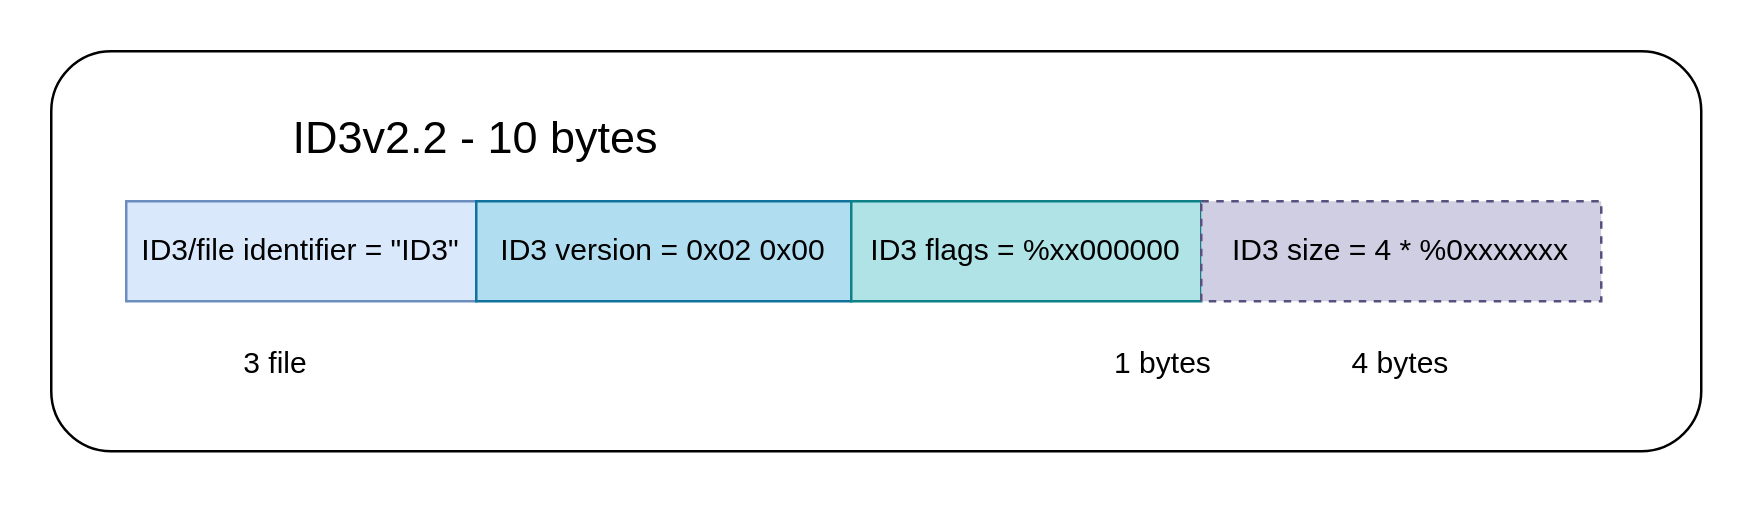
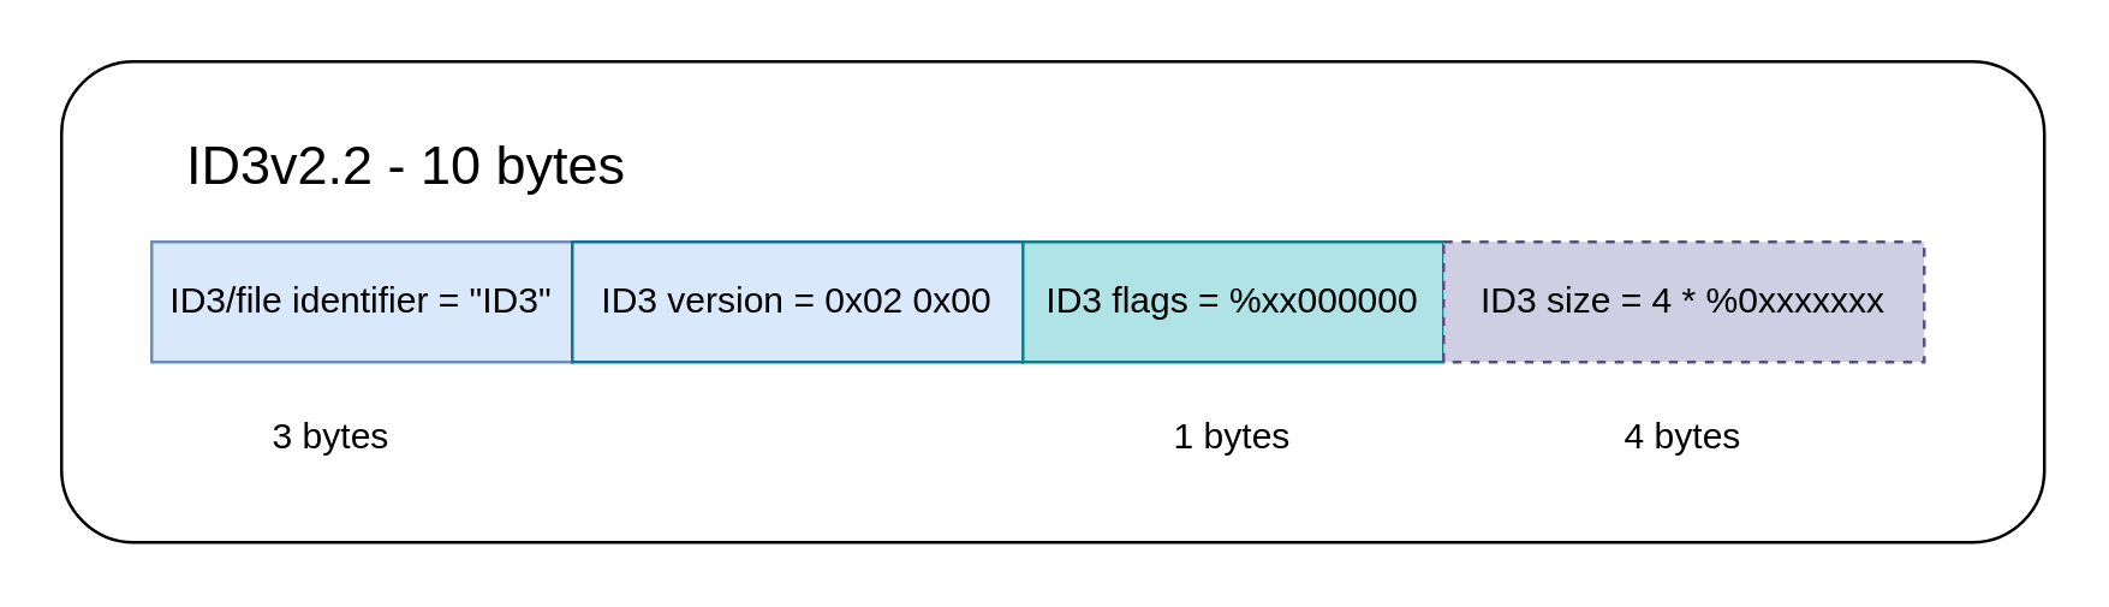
  <mxCell id="0" />
  <mxCell id="1" parent="0" />
  <mxCell id="2" value="" style="rounded=1;whiteSpace=wrap;html=1;" vertex="1" parent="1"><mxGeometry x="20" y="20" width="660" height="160" as="geometry" /></mxCell>
  <mxCell id="3" value="ID3/file identifier = &quot;ID3&quot;" style="rounded=0;whiteSpace=wrap;html=1;fillColor=#dae8fc;strokeColor=#6c8ebf;" vertex="1" parent="1"><mxGeometry x="50" y="80" width="140" height="40" as="geometry" /></mxCell>
- <mxCell id="4" value="&lt;font style=&quot;font-size: 18px;&quot;&gt;ID3v2.2 - 10 bytes&lt;br&gt;&lt;/font&gt;" style="text;html=1;strokeColor=none;fillColor=none;align=center;verticalAlign=middle;whiteSpace=wrap;rounded=0;" vertex="1" parent="1"><mxGeometry x="105" y="40" width="170" height="30" as="geometry" /></mxCell>
- <mxCell id="5" value="ID3 version = 0x02 0x00" style="rounded=0;whiteSpace=wrap;html=1;fillColor=#b1ddf0;strokeColor=#10739e;" vertex="1" parent="1"><mxGeometry x="190" y="80" width="150" height="40" as="geometry" /></mxCell>
+ <mxCell id="4" value="&lt;font style=&quot;font-size: 18px;&quot;&gt;ID3v2.2 - 10 bytes&lt;br&gt;&lt;/font&gt;" style="text;html=1;strokeColor=none;fillColor=none;align=center;verticalAlign=middle;whiteSpace=wrap;rounded=0;" vertex="1" parent="1"><mxGeometry x="50" y="40" width="170" height="30" as="geometry" /></mxCell>
+ <mxCell id="5" value="ID3 version = 0x02 0x00" style="rounded=0;whiteSpace=wrap;html=1;fillColor=#dae8fc;strokeColor=#10739e;" vertex="1" parent="1"><mxGeometry x="190" y="80" width="150" height="40" as="geometry" /></mxCell>
  <mxCell id="6" value="ID3 flags = %xx000000" style="rounded=0;whiteSpace=wrap;html=1;fillColor=#b0e3e6;strokeColor=#0e8088;" vertex="1" parent="1"><mxGeometry x="340" y="80" width="140" height="40" as="geometry" /></mxCell>
  <mxCell id="7" value="ID3 size = 4 * %0xxxxxxx" style="rounded=0;whiteSpace=wrap;html=1;fillColor=#d0cee2;strokeColor=#56517e;dashed=1;" vertex="1" parent="1"><mxGeometry x="480" y="80" width="160" height="40" as="geometry" /></mxCell>
- <mxCell id="8" value="3 file" style="text;html=1;strokeColor=none;fillColor=none;align=center;verticalAlign=middle;whiteSpace=wrap;rounded=0;" vertex="1" parent="1"><mxGeometry x="80" y="130" width="60" height="30" as="geometry" /></mxCell>
- <mxCell id="9" value="1 bytes" style="text;html=1;strokeColor=none;fillColor=none;align=center;verticalAlign=middle;whiteSpace=wrap;rounded=0;" vertex="1" parent="1"><mxGeometry x="435" y="130" width="60" height="30" as="geometry" /></mxCell>
+ <mxCell id="8" value="3 bytes" style="text;html=1;strokeColor=none;fillColor=none;align=center;verticalAlign=middle;whiteSpace=wrap;rounded=0;" vertex="1" parent="1"><mxGeometry x="80" y="130" width="60" height="30" as="geometry" /></mxCell>
+ <mxCell id="9" value="1 bytes" style="text;html=1;strokeColor=none;fillColor=none;align=center;verticalAlign=middle;whiteSpace=wrap;rounded=0;" vertex="1" parent="1"><mxGeometry x="380" y="130" width="60" height="30" as="geometry" /></mxCell>
  <mxCell id="10" value="4 bytes" style="text;html=1;strokeColor=none;fillColor=none;align=center;verticalAlign=middle;whiteSpace=wrap;rounded=0;" vertex="1" parent="1"><mxGeometry x="530" y="130" width="60" height="30" as="geometry" /></mxCell>
